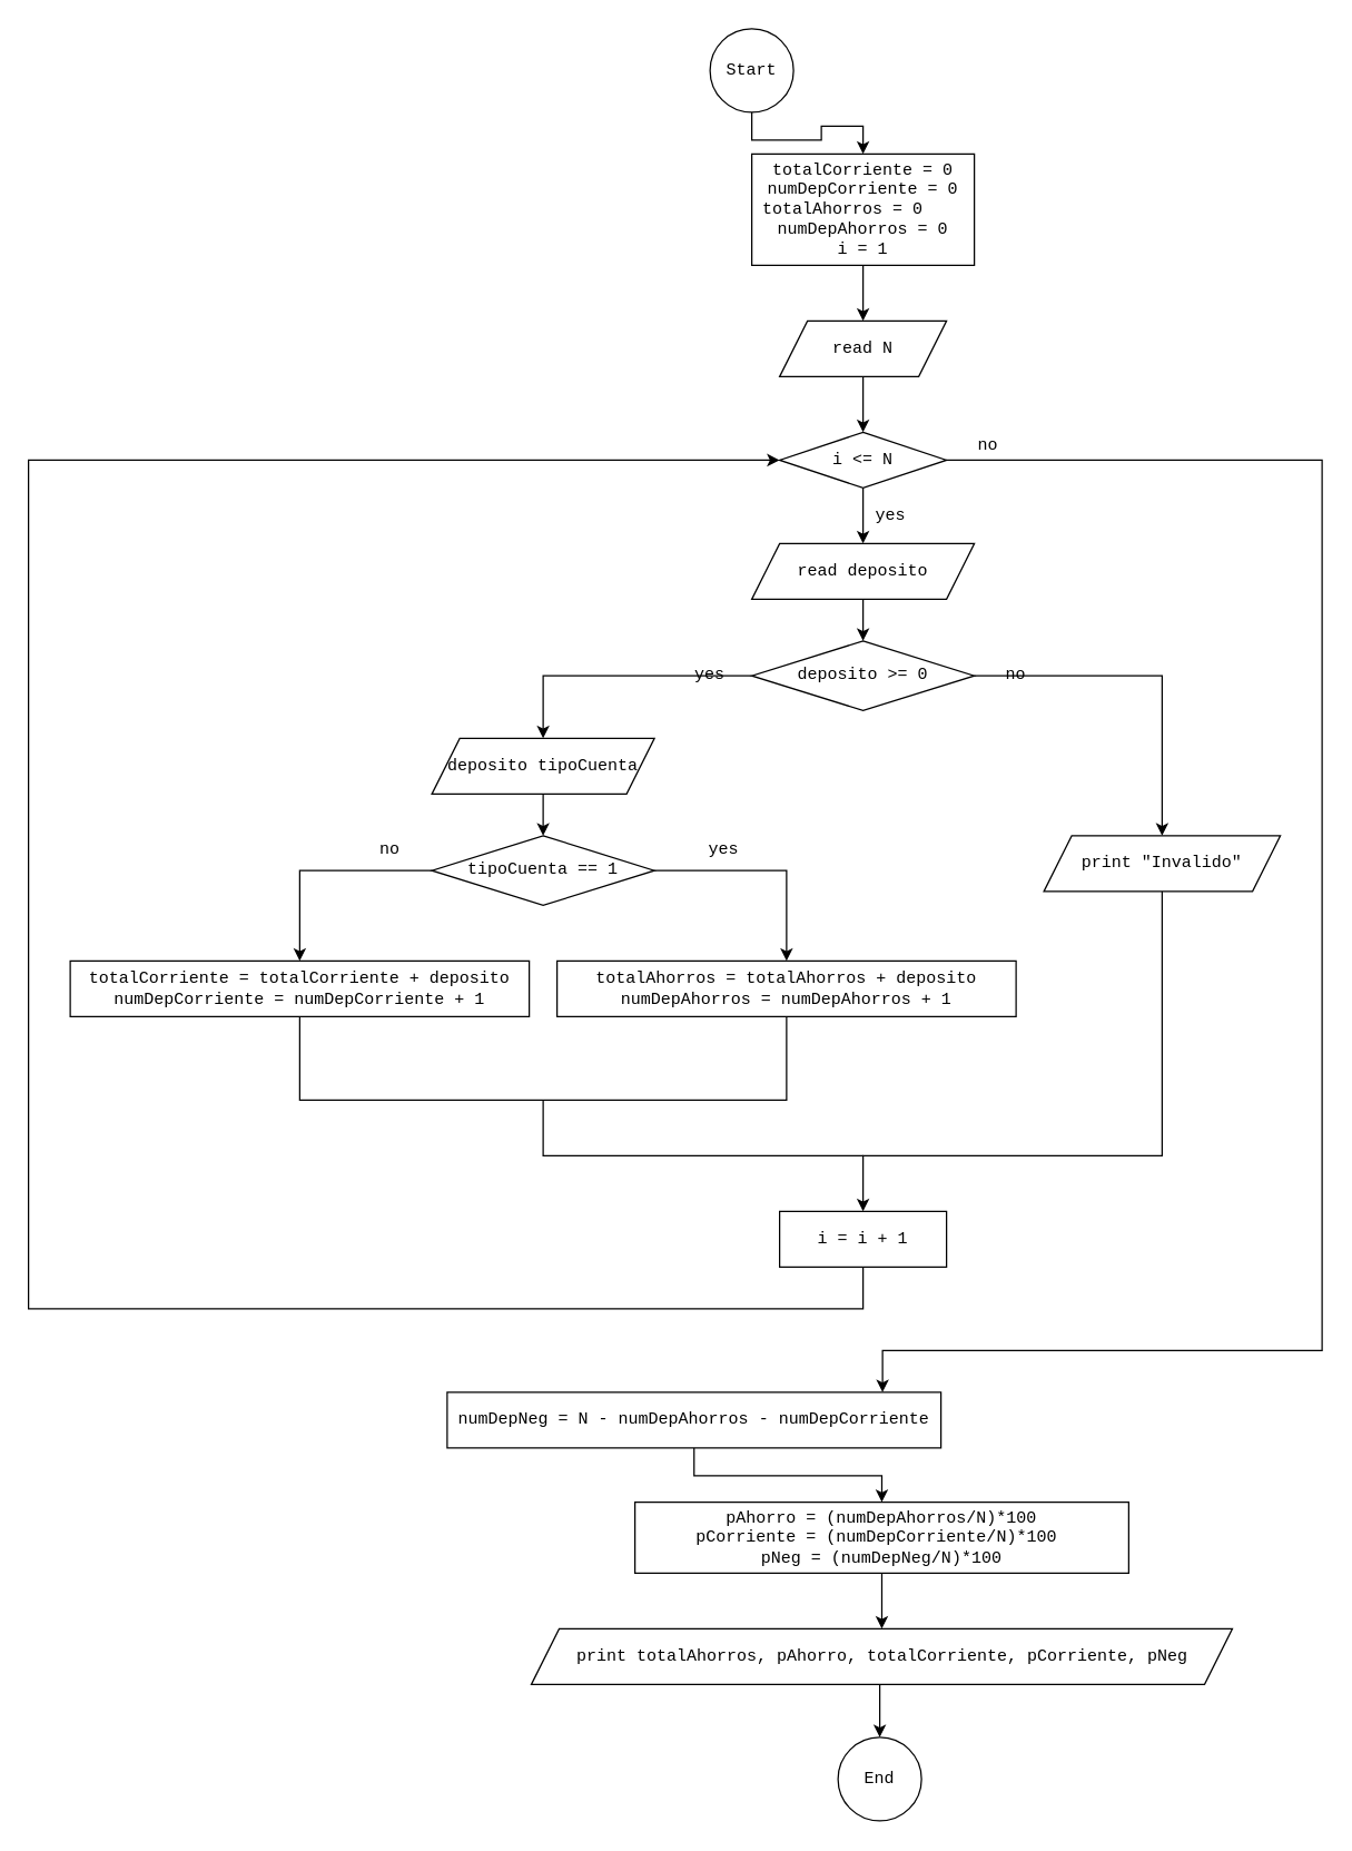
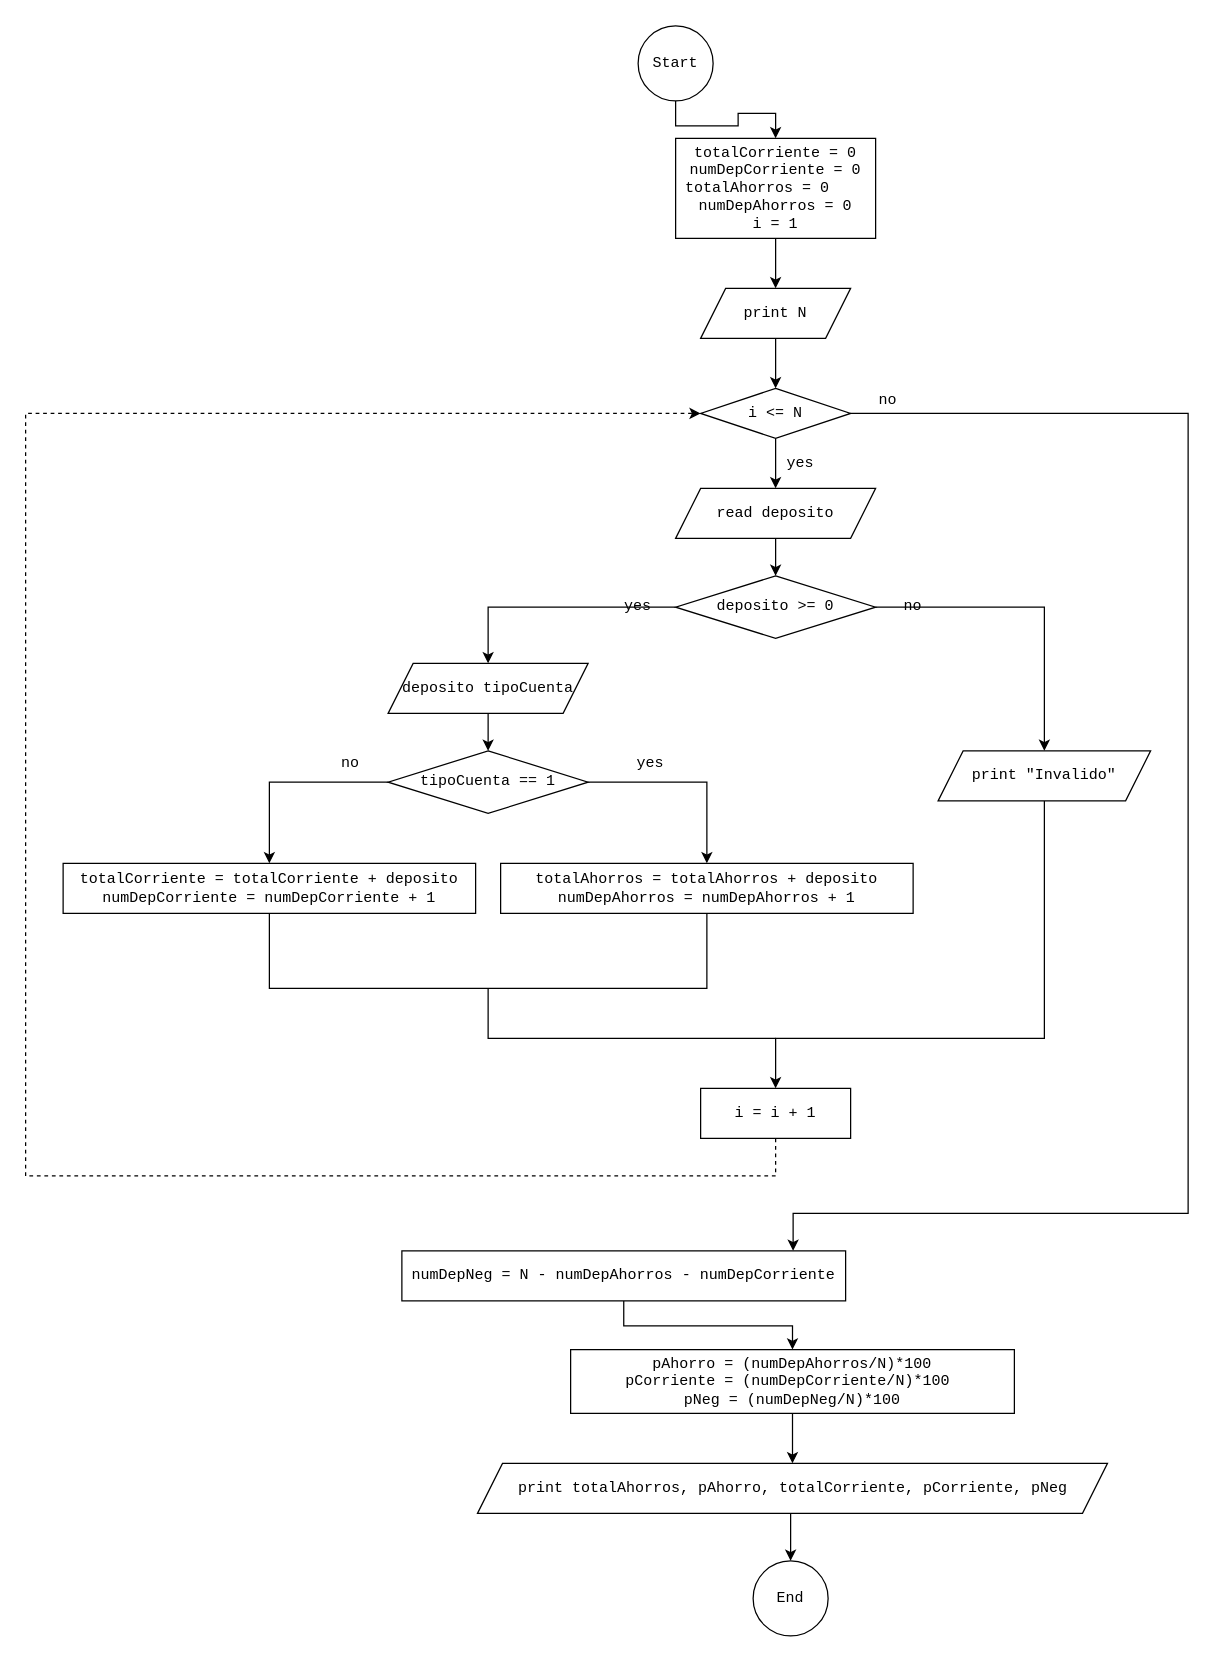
  <mxCell id="0" />
  <mxCell id="1" parent="0" />
  <mxCell id="2" style="edgeStyle=orthogonalEdgeStyle;rounded=0;orthogonalLoop=1;jettySize=auto;html=1;exitX=0.5;exitY=1;exitDx=0;exitDy=0;entryX=0.5;entryY=0;entryDx=0;entryDy=0;endArrow=classic;endFill=1;" parent="1" source="3" target="11" edge="1"><mxGeometry relative="1" as="geometry" /></mxCell>
  <mxCell id="3" value="Start" style="ellipse;whiteSpace=wrap;html=1;aspect=fixed;fontFamily=Courier New;" parent="1" vertex="1"><mxGeometry x="510" y="20" width="60" height="60" as="geometry" /></mxCell>
  <mxCell id="4" style="edgeStyle=orthogonalEdgeStyle;rounded=0;orthogonalLoop=1;jettySize=auto;html=1;exitX=0.5;exitY=1;exitDx=0;exitDy=0;entryX=0.5;entryY=0;entryDx=0;entryDy=0;endArrow=classic;endFill=1;" parent="1" source="5" target="8" edge="1"><mxGeometry relative="1" as="geometry"><mxPoint x="620" y="310" as="targetPoint" /></mxGeometry></mxCell>
- <mxCell id="5" value="read N" style="shape=parallelogram;perimeter=parallelogramPerimeter;whiteSpace=wrap;html=1;fixedSize=1;fontFamily=Courier New;" parent="1" vertex="1"><mxGeometry x="560" y="230" width="120" height="40" as="geometry" /></mxCell>
+ <mxCell id="5" value="print N" style="shape=parallelogram;perimeter=parallelogramPerimeter;whiteSpace=wrap;html=1;fixedSize=1;fontFamily=Courier New;" parent="1" vertex="1"><mxGeometry x="560" y="230" width="120" height="40" as="geometry" /></mxCell>
  <mxCell id="6" style="edgeStyle=orthogonalEdgeStyle;rounded=0;orthogonalLoop=1;jettySize=auto;html=1;exitX=0.5;exitY=1;exitDx=0;exitDy=0;entryX=0.5;entryY=0;entryDx=0;entryDy=0;" edge="1" parent="1" source="8" target="27"><mxGeometry relative="1" as="geometry" /></mxCell>
  <mxCell id="7" style="edgeStyle=orthogonalEdgeStyle;rounded=0;orthogonalLoop=1;jettySize=auto;html=1;exitX=1;exitY=0.5;exitDx=0;exitDy=0;" edge="1" parent="1" source="8" target="33"><mxGeometry relative="1" as="geometry"><Array as="points"><mxPoint x="950" y="330" /><mxPoint x="950" y="970" /><mxPoint x="634" y="970" /></Array></mxGeometry></mxCell>
  <mxCell id="8" value="i &amp;lt;= N" style="rhombus;whiteSpace=wrap;html=1;fontFamily=Courier New;" parent="1" vertex="1"><mxGeometry x="560" y="310" width="120" height="40" as="geometry" /></mxCell>
  <mxCell id="9" value="End" style="ellipse;whiteSpace=wrap;html=1;aspect=fixed;fontFamily=Courier New;" parent="1" vertex="1"><mxGeometry x="602" y="1248" width="60" height="60" as="geometry" /></mxCell>
  <mxCell id="10" style="edgeStyle=orthogonalEdgeStyle;rounded=0;orthogonalLoop=1;jettySize=auto;html=1;exitX=0.5;exitY=1;exitDx=0;exitDy=0;entryX=0.5;entryY=0;entryDx=0;entryDy=0;endArrow=classic;endFill=1;" parent="1" source="11" target="5" edge="1"><mxGeometry relative="1" as="geometry" /></mxCell>
  <mxCell id="11" value="totalCorriente = 0&lt;br&gt;&lt;div&gt;numDepCorriente = 0&lt;/div&gt;&lt;div&gt;totalAhorros = 0&amp;nbsp; &amp;nbsp;&amp;nbsp;&lt;/div&gt;&lt;div&gt;numDepAhorros = 0&lt;/div&gt;&lt;div&gt;i = 1&lt;/div&gt;" style="rounded=0;whiteSpace=wrap;html=1;fontFamily=Courier New;" parent="1" vertex="1"><mxGeometry x="540" y="110" width="160" height="80" as="geometry" /></mxCell>
  <mxCell id="12" value="yes" style="text;html=1;strokeColor=none;fillColor=none;align=center;verticalAlign=middle;whiteSpace=wrap;rounded=0;fontFamily=Courier New;" parent="1" vertex="1"><mxGeometry x="620" y="360" width="40" height="20" as="geometry" /></mxCell>
  <mxCell id="13" value="no" style="text;html=1;strokeColor=none;fillColor=none;align=center;verticalAlign=middle;whiteSpace=wrap;rounded=0;fontFamily=Courier New;" parent="1" vertex="1"><mxGeometry x="690" y="310" width="40" height="20" as="geometry" /></mxCell>
- <mxCell id="14" style="edgeStyle=orthogonalEdgeStyle;rounded=0;orthogonalLoop=1;jettySize=auto;html=1;exitX=0.5;exitY=1;exitDx=0;exitDy=0;entryX=0;entryY=0.5;entryDx=0;entryDy=0;" edge="1" parent="1" source="15" target="8"><mxGeometry relative="1" as="geometry"><Array as="points"><mxPoint x="620" y="940" /><mxPoint x="20" y="940" /><mxPoint x="20" y="330" /></Array></mxGeometry></mxCell>
+ <mxCell id="14" style="edgeStyle=orthogonalEdgeStyle;rounded=0;orthogonalLoop=1;jettySize=auto;html=1;exitX=0.5;exitY=1;exitDx=0;exitDy=0;entryX=0;entryY=0.5;entryDx=0;entryDy=0;dashed=1;" edge="1" parent="1" source="15" target="8"><mxGeometry relative="1" as="geometry"><Array as="points"><mxPoint x="620" y="940" /><mxPoint x="20" y="940" /><mxPoint x="20" y="330" /></Array></mxGeometry></mxCell>
  <mxCell id="15" value="i = i + 1" style="rounded=0;whiteSpace=wrap;html=1;fontFamily=Courier New;" parent="1" vertex="1"><mxGeometry x="560" y="870" width="120" height="40" as="geometry" /></mxCell>
  <mxCell id="16" style="edgeStyle=orthogonalEdgeStyle;rounded=0;orthogonalLoop=1;jettySize=auto;html=1;exitX=0;exitY=0.5;exitDx=0;exitDy=0;entryX=0.5;entryY=0;entryDx=0;entryDy=0;" edge="1" parent="1" source="18" target="23"><mxGeometry relative="1" as="geometry" /></mxCell>
  <mxCell id="17" style="edgeStyle=orthogonalEdgeStyle;rounded=0;orthogonalLoop=1;jettySize=auto;html=1;exitX=1;exitY=0.5;exitDx=0;exitDy=0;" edge="1" parent="1" source="18" target="20"><mxGeometry relative="1" as="geometry" /></mxCell>
  <mxCell id="18" value="deposito &amp;gt;= 0" style="rhombus;whiteSpace=wrap;html=1;fontFamily=Courier New;" parent="1" vertex="1"><mxGeometry x="540" y="460" width="160" height="50" as="geometry" /></mxCell>
  <mxCell id="19" style="edgeStyle=orthogonalEdgeStyle;rounded=0;orthogonalLoop=1;jettySize=auto;html=1;exitX=0.5;exitY=1;exitDx=0;exitDy=0;entryX=0.5;entryY=0;entryDx=0;entryDy=0;" edge="1" parent="1" source="20" target="15"><mxGeometry relative="1" as="geometry"><Array as="points"><mxPoint x="835" y="830" /><mxPoint x="620" y="830" /></Array></mxGeometry></mxCell>
  <mxCell id="20" value="print &quot;Invalido&quot;" style="shape=parallelogram;perimeter=parallelogramPerimeter;whiteSpace=wrap;html=1;fixedSize=1;fontFamily=Courier New;" parent="1" vertex="1"><mxGeometry x="750" y="600" width="170" height="40" as="geometry" /></mxCell>
  <mxCell id="21" value="totalAhorros = totalAhorros + deposito&lt;br&gt;numDepAhorros = numDepAhorros + 1" style="rounded=0;whiteSpace=wrap;html=1;fontFamily=Courier New;" parent="1" vertex="1"><mxGeometry x="400" y="690" width="330" height="40" as="geometry" /></mxCell>
  <mxCell id="22" style="edgeStyle=orthogonalEdgeStyle;rounded=0;orthogonalLoop=1;jettySize=auto;html=1;exitX=0.5;exitY=1;exitDx=0;exitDy=0;entryX=0.5;entryY=0;entryDx=0;entryDy=0;" edge="1" parent="1" source="23" target="31"><mxGeometry relative="1" as="geometry" /></mxCell>
  <mxCell id="23" value="deposito tipoCuenta" style="shape=parallelogram;perimeter=parallelogramPerimeter;whiteSpace=wrap;html=1;fixedSize=1;fontFamily=Courier New;" parent="1" vertex="1"><mxGeometry x="310" y="530" width="160" height="40" as="geometry" /></mxCell>
  <mxCell id="24" value="no" style="text;html=1;strokeColor=none;fillColor=none;align=center;verticalAlign=middle;whiteSpace=wrap;rounded=0;fontFamily=Courier New;" parent="1" vertex="1"><mxGeometry x="710" y="475" width="40" height="20" as="geometry" /></mxCell>
  <mxCell id="25" value="yes" style="text;html=1;strokeColor=none;fillColor=none;align=center;verticalAlign=middle;whiteSpace=wrap;rounded=0;fontFamily=Courier New;" parent="1" vertex="1"><mxGeometry x="490" y="475" width="40" height="20" as="geometry" /></mxCell>
  <mxCell id="26" style="edgeStyle=orthogonalEdgeStyle;rounded=0;orthogonalLoop=1;jettySize=auto;html=1;exitX=0.5;exitY=1;exitDx=0;exitDy=0;entryX=0.5;entryY=0;entryDx=0;entryDy=0;" edge="1" parent="1" source="27" target="18"><mxGeometry relative="1" as="geometry" /></mxCell>
  <mxCell id="27" value="read deposito" style="shape=parallelogram;perimeter=parallelogramPerimeter;whiteSpace=wrap;html=1;fixedSize=1;fontFamily=Courier New;" vertex="1" parent="1"><mxGeometry x="540" y="390" width="160" height="40" as="geometry" /></mxCell>
  <mxCell id="28" value="totalCorriente = totalCorriente + deposito&lt;br&gt;numDepCorriente = numDepCorriente + 1" style="rounded=0;whiteSpace=wrap;html=1;fontFamily=Courier New;" vertex="1" parent="1"><mxGeometry x="50" y="690" width="330" height="40" as="geometry" /></mxCell>
  <mxCell id="29" style="edgeStyle=orthogonalEdgeStyle;rounded=0;orthogonalLoop=1;jettySize=auto;html=1;exitX=0;exitY=0.5;exitDx=0;exitDy=0;entryX=0.5;entryY=0;entryDx=0;entryDy=0;" edge="1" parent="1" source="31" target="28"><mxGeometry relative="1" as="geometry" /></mxCell>
  <mxCell id="30" style="edgeStyle=orthogonalEdgeStyle;rounded=0;orthogonalLoop=1;jettySize=auto;html=1;exitX=1;exitY=0.5;exitDx=0;exitDy=0;" edge="1" parent="1" source="31" target="21"><mxGeometry relative="1" as="geometry" /></mxCell>
  <mxCell id="31" value="tipoCuenta == 1" style="rhombus;whiteSpace=wrap;html=1;fontFamily=Courier New;" vertex="1" parent="1"><mxGeometry x="310" y="600" width="160" height="50" as="geometry" /></mxCell>
  <mxCell id="32" style="edgeStyle=orthogonalEdgeStyle;rounded=0;orthogonalLoop=1;jettySize=auto;html=1;exitX=0.5;exitY=1;exitDx=0;exitDy=0;entryX=0.5;entryY=0;entryDx=0;entryDy=0;" edge="1" parent="1" source="33" target="39"><mxGeometry relative="1" as="geometry" /></mxCell>
  <mxCell id="33" value="&lt;div&gt;numDepNeg = N - numDepAhorros - numDepCorriente&lt;/div&gt;" style="rounded=0;whiteSpace=wrap;html=1;fontFamily=Courier New;" vertex="1" parent="1"><mxGeometry x="321" y="1000" width="355" height="40" as="geometry" /></mxCell>
  <mxCell id="34" value="" style="endArrow=none;html=1;rounded=0;exitX=0.5;exitY=1;exitDx=0;exitDy=0;" edge="1" parent="1" source="21" target="28"><mxGeometry width="50" height="50" relative="1" as="geometry"><mxPoint x="450" y="810" as="sourcePoint" /><mxPoint x="240" y="850" as="targetPoint" /><Array as="points"><mxPoint x="565" y="790" /><mxPoint x="215" y="790" /></Array></mxGeometry></mxCell>
  <mxCell id="35" value="" style="endArrow=none;html=1;rounded=0;" edge="1" parent="1"><mxGeometry width="50" height="50" relative="1" as="geometry"><mxPoint x="620" y="830" as="sourcePoint" /><mxPoint x="390" y="790" as="targetPoint" /><Array as="points"><mxPoint x="390" y="830" /></Array></mxGeometry></mxCell>
  <mxCell id="36" value="yes" style="text;html=1;strokeColor=none;fillColor=none;align=center;verticalAlign=middle;whiteSpace=wrap;rounded=0;fontFamily=Courier New;" vertex="1" parent="1"><mxGeometry x="500" y="600" width="40" height="20" as="geometry" /></mxCell>
  <mxCell id="37" value="no" style="text;html=1;strokeColor=none;fillColor=none;align=center;verticalAlign=middle;whiteSpace=wrap;rounded=0;fontFamily=Courier New;" vertex="1" parent="1"><mxGeometry x="260" y="600" width="40" height="20" as="geometry" /></mxCell>
  <mxCell id="38" style="edgeStyle=orthogonalEdgeStyle;rounded=0;orthogonalLoop=1;jettySize=auto;html=1;exitX=0.5;exitY=1;exitDx=0;exitDy=0;entryX=0.5;entryY=0;entryDx=0;entryDy=0;" edge="1" parent="1" source="39" target="41"><mxGeometry relative="1" as="geometry" /></mxCell>
  <mxCell id="39" value="&lt;div&gt;pAhorro = (numDepAhorros/N)*100&lt;/div&gt;&lt;div&gt;pCorriente = (numDepCorriente/N)*100&amp;nbsp;&lt;/div&gt;&lt;div&gt;pNeg = (numDepNeg/N)*100&lt;/div&gt;" style="rounded=0;whiteSpace=wrap;html=1;fontFamily=Courier New;" vertex="1" parent="1"><mxGeometry x="456" y="1079" width="355" height="51" as="geometry" /></mxCell>
  <mxCell id="40" style="edgeStyle=orthogonalEdgeStyle;rounded=0;orthogonalLoop=1;jettySize=auto;html=1;exitX=0.5;exitY=1;exitDx=0;exitDy=0;entryX=0.5;entryY=0;entryDx=0;entryDy=0;" edge="1" parent="1" source="41" target="9"><mxGeometry relative="1" as="geometry" /></mxCell>
  <mxCell id="41" value="print totalAhorros,&amp;nbsp;pAhorro,&amp;nbsp;totalCorriente,&amp;nbsp;pCorriente,&amp;nbsp;pNeg" style="shape=parallelogram;perimeter=parallelogramPerimeter;whiteSpace=wrap;html=1;fixedSize=1;fontFamily=Courier New;" vertex="1" parent="1"><mxGeometry x="381.5" y="1170" width="504" height="40" as="geometry" /></mxCell>
